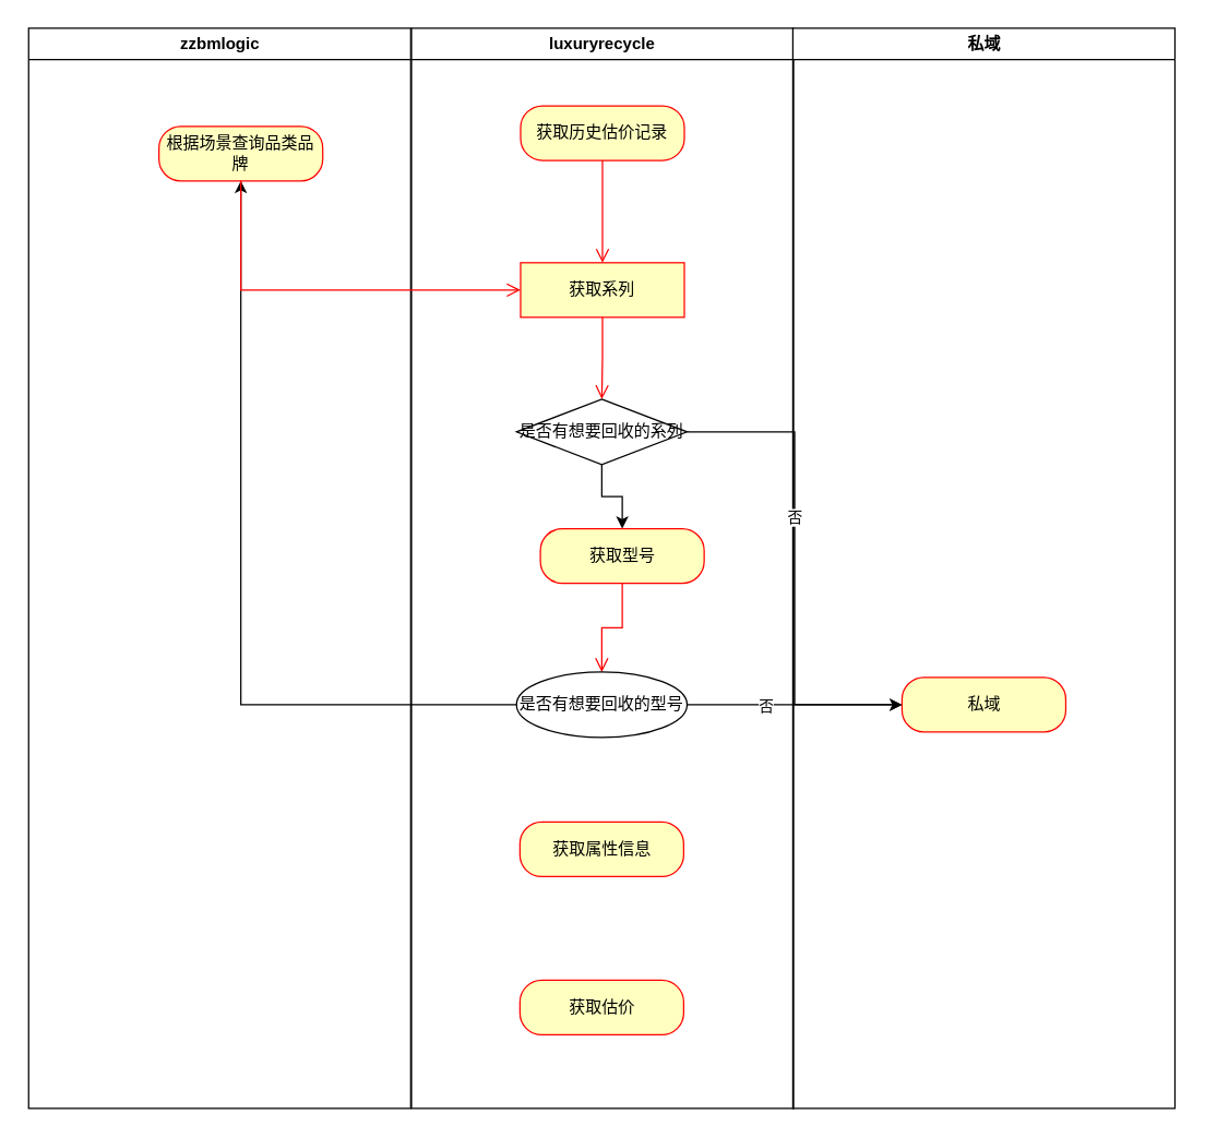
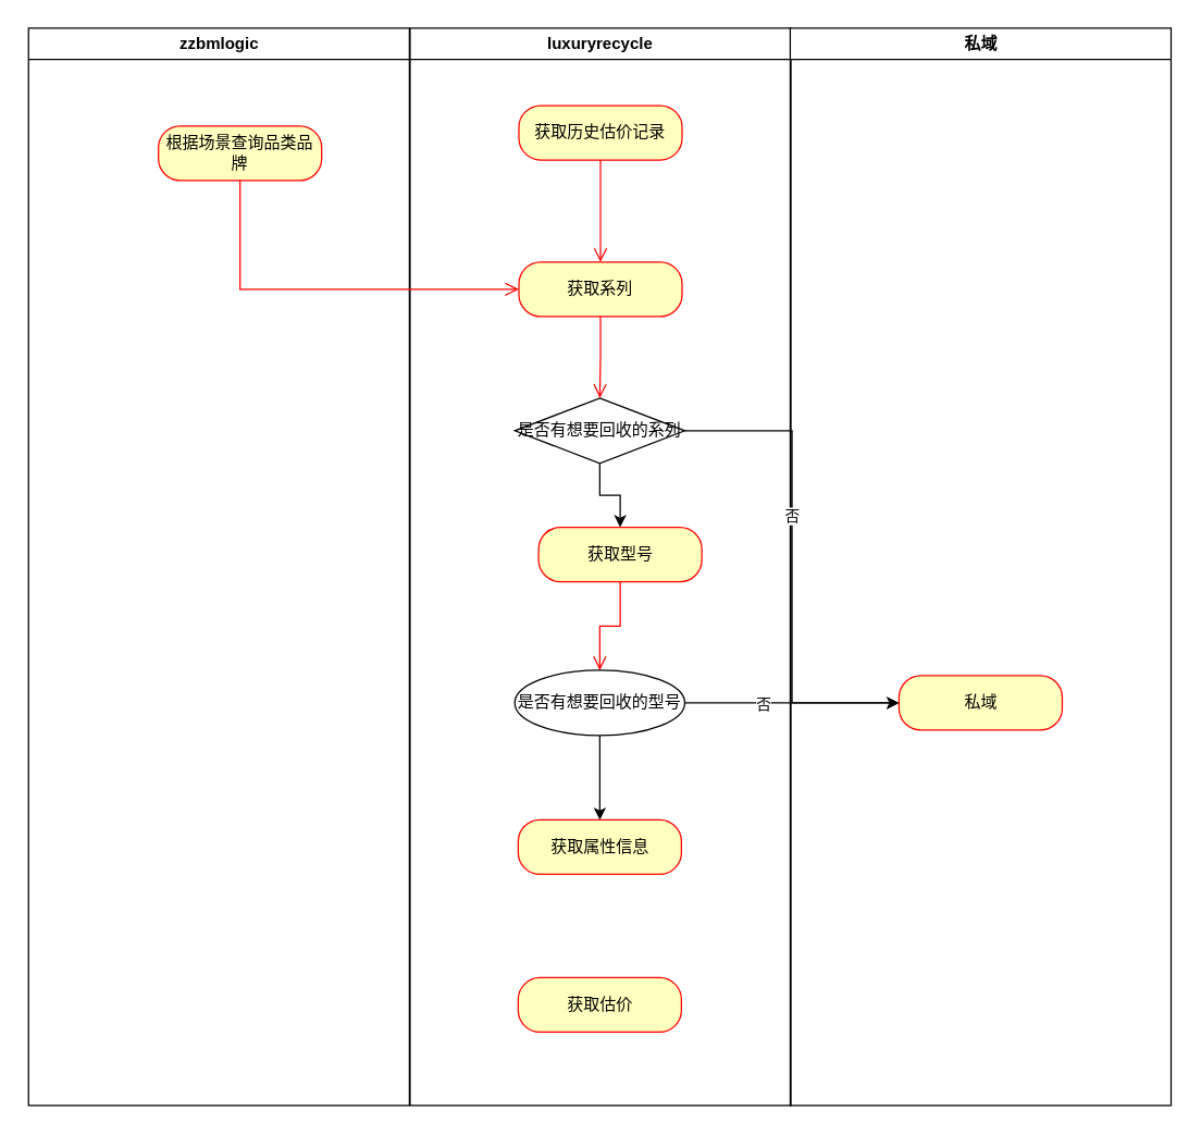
  <mxCell id="0" />
  <mxCell id="1" parent="0" />
  <mxCell id="2" value="zzbmlogic" style="swimlane;whiteSpace=wrap" parent="1" vertex="1"><mxGeometry x="20.5" y="20" width="280" height="792" as="geometry" /></mxCell>
  <mxCell id="3" value="根据场景查询品类品牌" style="rounded=1;whiteSpace=wrap;html=1;arcSize=40;fontColor=#000000;fillColor=#ffffc0;strokeColor=#ff0000;" vertex="1" parent="2"><mxGeometry x="95.5" y="72" width="120" height="40" as="geometry" /></mxCell>
  <mxCell id="4" value="luxuryrecycle" style="swimlane;whiteSpace=wrap" parent="1" vertex="1"><mxGeometry x="301" y="20" width="280" height="792" as="geometry" /></mxCell>
  <mxCell id="5" value="获取历史估价记录" style="rounded=1;whiteSpace=wrap;html=1;arcSize=40;fontColor=#000000;fillColor=#ffffc0;strokeColor=#ff0000;" vertex="1" parent="4"><mxGeometry x="80" y="57" width="120" height="40" as="geometry" /></mxCell>
- <mxCell id="6" value="获取系列" style="whiteSpace=wrap;html=1;arcSize=40;fontColor=#000000;fillColor=#ffffc0;strokeColor=#ff0000;rounded=0;" vertex="1" parent="4"><mxGeometry x="80" y="172" width="120" height="40" as="geometry" /></mxCell>
+ <mxCell id="6" value="获取系列" style="rounded=1;whiteSpace=wrap;html=1;arcSize=40;fontColor=#000000;fillColor=#ffffc0;strokeColor=#ff0000;" vertex="1" parent="4"><mxGeometry x="80" y="172" width="120" height="40" as="geometry" /></mxCell>
  <mxCell id="7" value="" style="edgeStyle=orthogonalEdgeStyle;html=1;verticalAlign=bottom;endArrow=open;endSize=8;strokeColor=#ff0000;rounded=0;entryX=0.5;entryY=0;entryDx=0;entryDy=0;" edge="1" source="5" parent="4" target="6"><mxGeometry relative="1" as="geometry"><mxPoint x="140" y="222" as="targetPoint" /></mxGeometry></mxCell>
  <mxCell id="8" style="edgeStyle=orthogonalEdgeStyle;rounded=0;orthogonalLoop=1;jettySize=auto;html=1;" edge="1" parent="4" source="9" target="11"><mxGeometry relative="1" as="geometry" /></mxCell>
  <mxCell id="9" value="是否有想要回收的系列" style="rhombus;whiteSpace=wrap;html=1;" vertex="1" parent="4"><mxGeometry x="77" y="272" width="125" height="48" as="geometry" /></mxCell>
  <mxCell id="10" value="" style="edgeStyle=orthogonalEdgeStyle;html=1;verticalAlign=bottom;endArrow=open;endSize=8;strokeColor=#ff0000;rounded=0;" edge="1" source="6" parent="4" target="9"><mxGeometry relative="1" as="geometry"><mxPoint x="140" y="332" as="targetPoint" /></mxGeometry></mxCell>
  <mxCell id="11" value="获取型号" style="rounded=1;whiteSpace=wrap;html=1;arcSize=40;fontColor=#000000;fillColor=#ffffc0;strokeColor=#ff0000;" vertex="1" parent="4"><mxGeometry x="94.5" y="367" width="120" height="40" as="geometry" /></mxCell>
  <mxCell id="12" value="" style="edgeStyle=orthogonalEdgeStyle;html=1;verticalAlign=bottom;endArrow=open;endSize=8;strokeColor=#ff0000;rounded=0;" edge="1" source="11" parent="4" target="15"><mxGeometry relative="1" as="geometry"><mxPoint x="140" y="462" as="targetPoint" /></mxGeometry></mxCell>
  <mxCell id="13" value="获取属性信息" style="rounded=1;whiteSpace=wrap;html=1;arcSize=40;fontColor=#000000;fillColor=#ffffc0;strokeColor=#ff0000;" vertex="1" parent="4"><mxGeometry x="79.5" y="582" width="120" height="40" as="geometry" /></mxCell>
- <mxCell id="14" style="edgeStyle=orthogonalEdgeStyle;rounded=0;orthogonalLoop=1;jettySize=auto;html=1;" edge="1" parent="4" source="15" target="3"><mxGeometry relative="1" as="geometry" /></mxCell>
+ <mxCell id="14" style="edgeStyle=orthogonalEdgeStyle;rounded=0;orthogonalLoop=1;jettySize=auto;html=1;" edge="1" parent="4" source="15" target="13"><mxGeometry relative="1" as="geometry" /></mxCell>
  <mxCell id="15" value="是否有想要回收的型号" style="ellipse;whiteSpace=wrap;html=1;" vertex="1" parent="4"><mxGeometry x="77" y="472" width="125" height="48" as="geometry" /></mxCell>
  <mxCell id="16" value="获取估价" style="rounded=1;whiteSpace=wrap;html=1;arcSize=40;fontColor=#000000;fillColor=#ffffc0;strokeColor=#ff0000;" vertex="1" parent="4"><mxGeometry x="79.5" y="698" width="120" height="40" as="geometry" /></mxCell>
  <mxCell id="17" value="私域" style="swimlane;whiteSpace=wrap" parent="1" vertex="1"><mxGeometry x="580.5" y="20" width="280" height="792" as="geometry" /></mxCell>
  <mxCell id="18" value="私域" style="rounded=1;whiteSpace=wrap;html=1;arcSize=40;fontColor=#000000;fillColor=#ffffc0;strokeColor=#ff0000;" vertex="1" parent="17"><mxGeometry x="80" y="476" width="120" height="40" as="geometry" /></mxCell>
  <mxCell id="19" value="" style="edgeStyle=orthogonalEdgeStyle;html=1;verticalAlign=bottom;endArrow=open;endSize=8;strokeColor=#ff0000;rounded=0;exitX=0.5;exitY=1;exitDx=0;exitDy=0;entryX=0;entryY=0.5;entryDx=0;entryDy=0;" edge="1" source="3" parent="1" target="6"><mxGeometry relative="1" as="geometry"><mxPoint x="176" y="202" as="targetPoint" /></mxGeometry></mxCell>
  <mxCell id="20" style="edgeStyle=orthogonalEdgeStyle;rounded=0;orthogonalLoop=1;jettySize=auto;html=1;entryX=0;entryY=0.5;entryDx=0;entryDy=0;" edge="1" parent="1" source="9" target="18"><mxGeometry relative="1" as="geometry" /></mxCell>
  <mxCell id="21" value="否" style="edgeLabel;html=1;align=center;verticalAlign=middle;resizable=0;points=[];" vertex="1" connectable="0" parent="20"><mxGeometry x="-0.213" relative="1" as="geometry"><mxPoint as="offset" /></mxGeometry></mxCell>
  <mxCell id="22" style="edgeStyle=orthogonalEdgeStyle;rounded=0;orthogonalLoop=1;jettySize=auto;html=1;entryX=0;entryY=0.5;entryDx=0;entryDy=0;" edge="1" parent="1" source="15" target="18"><mxGeometry relative="1" as="geometry"><mxPoint x="656" y="532" as="targetPoint" /></mxGeometry></mxCell>
  <mxCell id="23" value="否" style="edgeLabel;html=1;align=center;verticalAlign=middle;resizable=0;points=[];" vertex="1" connectable="0" parent="22"><mxGeometry x="-0.276" relative="1" as="geometry"><mxPoint as="offset" /></mxGeometry></mxCell>
